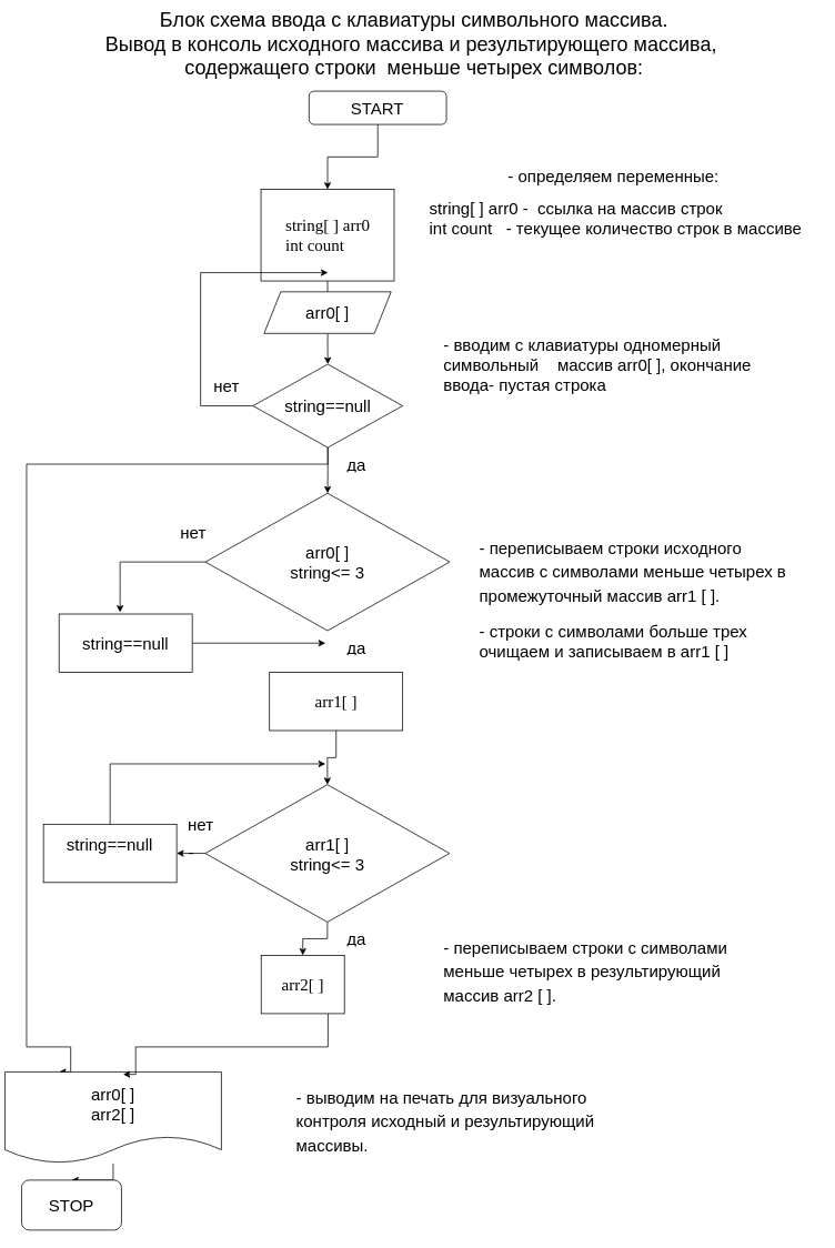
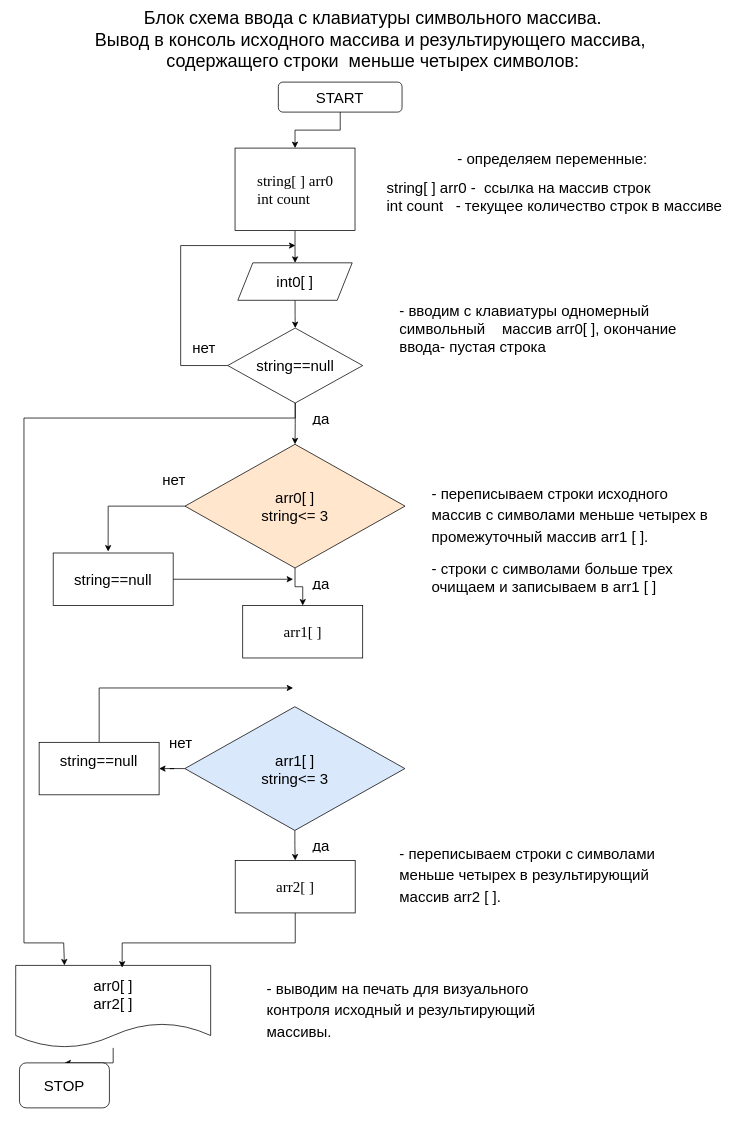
  <mxCell id="0" />
  <mxCell id="1" parent="0" />
  <mxCell id="2" value="" style="edgeStyle=orthogonalEdgeStyle;rounded=0;orthogonalLoop=1;jettySize=auto;html=1;" parent="1" source="3" target="5" edge="1"><mxGeometry relative="1" as="geometry" /></mxCell>
  <mxCell id="3" value="&lt;font style=&quot;font-size: 20px;&quot;&gt;START&lt;/font&gt;" style="rounded=1;whiteSpace=wrap;html=1;" parent="1" vertex="1"><mxGeometry x="370.25" y="109" width="165" height="40" as="geometry" /></mxCell>
  <mxCell id="4" value="" style="edgeStyle=orthogonalEdgeStyle;rounded=0;orthogonalLoop=1;jettySize=auto;html=1;" parent="1" source="5" target="7" edge="1"><mxGeometry relative="1" as="geometry" /></mxCell>
- <mxCell id="5" value="&lt;div style=&quot;text-align: left; font-size: 20px;&quot;&gt;&lt;span style=&quot;font-family: Verdana; background-color: initial;&quot;&gt;&lt;font style=&quot;font-size: 20px;&quot;&gt;string[ ] arr0&lt;/font&gt;&lt;/span&gt;&lt;/div&gt;&lt;font style=&quot;font-size: 20px;&quot;&gt;&lt;div style=&quot;text-align: left;&quot;&gt;&lt;span style=&quot;font-family: Verdana; background-color: initial;&quot;&gt;int count&lt;/span&gt;&lt;/div&gt;&lt;/font&gt;" style="rounded=0;whiteSpace=wrap;html=1;" parent="1" vertex="1"><mxGeometry x="312.5" y="227" width="160" height="110" as="geometry" /></mxCell>
+ <mxCell id="5" value="&lt;div style=&quot;text-align: left; font-size: 20px;&quot;&gt;&lt;span style=&quot;font-family: Verdana; background-color: initial;&quot;&gt;&lt;font style=&quot;font-size: 20px;&quot;&gt;string[ ] arr0&lt;/font&gt;&lt;/span&gt;&lt;/div&gt;&lt;font style=&quot;font-size: 20px;&quot;&gt;&lt;div style=&quot;text-align: left;&quot;&gt;&lt;span style=&quot;font-family: Verdana; background-color: initial;&quot;&gt;int count&lt;/span&gt;&lt;/div&gt;&lt;/font&gt;" style="rounded=0;whiteSpace=wrap;html=1;" parent="1" vertex="1"><mxGeometry x="312.5" y="197" width="160" height="110" as="geometry" /></mxCell>
  <mxCell id="6" value="" style="edgeStyle=orthogonalEdgeStyle;rounded=0;orthogonalLoop=1;jettySize=auto;html=1;" edge="1" parent="1" source="7" target="15"><mxGeometry relative="1" as="geometry" /></mxCell>
- <mxCell id="7" value="&lt;font style=&quot;font-size: 20px;&quot;&gt;arr0[ ]&lt;/font&gt;" style="shape=parallelogram;perimeter=parallelogramPerimeter;whiteSpace=wrap;html=1;fixedSize=1;" parent="1" vertex="1"><mxGeometry x="316.25" y="350" width="152.5" height="50" as="geometry" /></mxCell>
+ <mxCell id="7" value="&lt;font style=&quot;font-size: 20px;&quot;&gt;int0[ ]&lt;/font&gt;" style="shape=parallelogram;perimeter=parallelogramPerimeter;whiteSpace=wrap;html=1;fixedSize=1;" parent="1" vertex="1"><mxGeometry x="316.25" y="350" width="152.5" height="50" as="geometry" /></mxCell>
  <mxCell id="8" value="&lt;h1 style=&quot;font-size: 20px;&quot;&gt;&lt;span style=&quot;font-weight: normal;&quot;&gt;&lt;font style=&quot;font-size: 20px;&quot;&gt;- вводим с клавиатуры одномерный символьный&amp;nbsp; &amp;nbsp; массив arr0[ ], окончание ввода- пустая строка&lt;/font&gt;&lt;/span&gt;&lt;/h1&gt;&lt;div style=&quot;font-size: 20px;&quot;&gt;&lt;span style=&quot;font-weight: normal;&quot;&gt;&lt;font style=&quot;font-size: 18px;&quot;&gt;&lt;br&gt;&lt;/font&gt;&lt;/span&gt;&lt;/div&gt;" style="text;html=1;strokeColor=none;fillColor=none;spacing=5;spacingTop=-20;whiteSpace=wrap;overflow=hidden;rounded=0;" parent="1" vertex="1"><mxGeometry x="527" y="400" width="430" height="87" as="geometry" /></mxCell>
  <mxCell id="9" value="&lt;h1 style=&quot;font-size: 20px;&quot;&gt;&lt;font style=&quot;font-size: 20px;&quot;&gt;&lt;span style=&quot;font-weight: 400;&quot;&gt;&lt;font style=&quot;font-size: 20px;&quot;&gt;&amp;nbsp; &amp;nbsp; &amp;nbsp; &amp;nbsp; &amp;nbsp; &amp;nbsp; &amp;nbsp; &amp;nbsp; &amp;nbsp;- определяем переменные:&lt;/font&gt;&lt;/span&gt;&amp;nbsp;&lt;/font&gt;&lt;/h1&gt;&lt;font style=&quot;font-size: 20px;&quot;&gt;&lt;font style=&quot;font-size: 20px;&quot;&gt;&lt;font style=&quot;font-size: 20px;&quot;&gt;string[ ] arr0&lt;/font&gt;&amp;nbsp;&lt;span style=&quot;background-color: initial;&quot;&gt;-&amp;nbsp; &lt;font style=&quot;font-size: 20px;&quot;&gt;ссылка на массив строк&lt;/font&gt;&lt;br&gt;&lt;/span&gt;&lt;font style=&quot;font-size: 20px;&quot;&gt;int count&lt;/font&gt;&lt;span style=&quot;background-color: initial;&quot;&gt;&amp;nbsp; &amp;nbsp;-&amp;nbsp;&lt;/span&gt;&lt;/font&gt;&lt;font style=&quot;font-size: 20px;&quot;&gt;&lt;font style=&quot;font-size: 20px;&quot;&gt;&lt;font style=&quot;font-size: 20px;&quot;&gt;текущее количество строк в массиве&lt;/font&gt;&lt;br&gt;&lt;/font&gt;&lt;br&gt;&lt;/font&gt;&lt;/font&gt;" style="text;html=1;strokeColor=none;fillColor=none;spacing=5;spacingTop=-20;whiteSpace=wrap;overflow=hidden;rounded=0;" parent="1" vertex="1"><mxGeometry x="510" y="197" width="470" height="138" as="geometry" /></mxCell>
  <mxCell id="10" value="&lt;font style=&quot;font-size: 24px;&quot;&gt;Блок схема ввода с клавиатуры символьного массива.&lt;br&gt;Вывод в консоль исходного массива и результирующего массива,&amp;nbsp;&lt;br&gt;содержащего строки&amp;nbsp; меньше четырех символов:&lt;br&gt;&lt;/font&gt;" style="text;html=1;strokeColor=none;fillColor=none;spacing=5;spacingTop=-20;whiteSpace=wrap;overflow=hidden;rounded=0;fontSize=20;align=center;" parent="1" vertex="1"><mxGeometry x="120" y="20" width="753" height="80" as="geometry" /></mxCell>
  <mxCell id="11" value="&lt;h1 style=&quot;border-color: var(--border-color);&quot;&gt;&lt;font style=&quot;border-color: var(--border-color); font-size: 20px; font-weight: normal;&quot;&gt;- переписываем строки исходного массив с символами меньше четырех в промежуточный массив arr1 [ ].&amp;nbsp;&lt;/font&gt;&lt;/h1&gt;&lt;div&gt;&lt;font style=&quot;border-color: var(--border-color); font-size: 20px; font-weight: normal;&quot;&gt;- строки с символами больше трех очищаем и записываем в arr1 [ ]&lt;/font&gt;&lt;/div&gt;" style="text;html=1;strokeColor=none;fillColor=none;spacing=5;spacingTop=-20;whiteSpace=wrap;overflow=hidden;rounded=0;" parent="1" vertex="1"><mxGeometry x="570" y="637" width="390" height="170" as="geometry" /></mxCell>
  <mxCell id="12" style="edgeStyle=orthogonalEdgeStyle;rounded=0;orthogonalLoop=1;jettySize=auto;html=1;" edge="1" parent="1" source="15"><mxGeometry relative="1" as="geometry"><mxPoint x="393" y="327" as="targetPoint" /><Array as="points"><mxPoint x="240" y="487" /><mxPoint x="240" y="327" /></Array></mxGeometry></mxCell>
  <mxCell id="13" value="" style="edgeStyle=orthogonalEdgeStyle;rounded=0;orthogonalLoop=1;jettySize=auto;html=1;" edge="1" parent="1" source="15" target="25"><mxGeometry relative="1" as="geometry" /></mxCell>
  <mxCell id="14" style="edgeStyle=orthogonalEdgeStyle;rounded=0;orthogonalLoop=1;jettySize=auto;html=1;exitX=0.5;exitY=1;exitDx=0;exitDy=0;entryX=0.25;entryY=0;entryDx=0;entryDy=0;" edge="1" parent="1" source="15" target="18"><mxGeometry relative="1" as="geometry"><mxPoint x="90" y="1237" as="targetPoint" /><Array as="points"><mxPoint x="393" y="557" /><mxPoint x="31" y="557" /><mxPoint x="31" y="1257" /><mxPoint x="84" y="1257" /></Array></mxGeometry></mxCell>
  <mxCell id="15" value="&lt;font style=&quot;font-size: 20px;&quot;&gt;string==null&lt;/font&gt;" style="rhombus;whiteSpace=wrap;html=1;" parent="1" vertex="1"><mxGeometry x="302.75" y="437" width="180" height="100" as="geometry" /></mxCell>
  <mxCell id="16" value="&lt;h1&gt;&lt;font style=&quot;font-size: 20px; font-weight: normal;&quot;&gt;нет&lt;/font&gt;&lt;/h1&gt;" style="text;html=1;strokeColor=none;fillColor=none;spacing=5;spacingTop=-20;whiteSpace=wrap;overflow=hidden;rounded=0;fontSize=20;" parent="1" vertex="1"><mxGeometry x="251.25" y="416" width="40" height="80" as="geometry" /></mxCell>
  <mxCell id="17" value="" style="edgeStyle=orthogonalEdgeStyle;rounded=0;orthogonalLoop=1;jettySize=auto;html=1;" edge="1" parent="1" source="18" target="19"><mxGeometry relative="1" as="geometry" /></mxCell>
- <mxCell id="18" value="&lt;div style=&quot;text-align: left; font-size: 20px;&quot;&gt;&lt;font style=&quot;font-size: 20px;&quot;&gt;arr0[ ]&lt;br&gt;&lt;/font&gt;&lt;/div&gt;&lt;div style=&quot;text-align: left; font-size: 20px;&quot;&gt;&lt;font style=&quot;font-size: 20px;&quot;&gt;arr2[ ]&lt;/font&gt;&lt;/div&gt;" style="shape=document;whiteSpace=wrap;html=1;boundedLbl=1;" parent="1" vertex="1"><mxGeometry x="5" y="1287" width="260" height="110" as="geometry" /></mxCell>
+ <mxCell id="18" value="&lt;div style=&quot;text-align: left; font-size: 20px;&quot;&gt;&lt;font style=&quot;font-size: 20px;&quot;&gt;arr0[ ]&lt;br&gt;&lt;/font&gt;&lt;/div&gt;&lt;div style=&quot;text-align: left; font-size: 20px;&quot;&gt;&lt;font style=&quot;font-size: 20px;&quot;&gt;arr2[ ]&lt;/font&gt;&lt;/div&gt;" style="shape=document;whiteSpace=wrap;html=1;boundedLbl=1;" parent="1" vertex="1"><mxGeometry x="20" y="1287" width="260" height="110" as="geometry" /></mxCell>
  <mxCell id="19" value="&lt;font style=&quot;font-size: 20px;&quot;&gt;STOP&lt;/font&gt;" style="rounded=1;whiteSpace=wrap;html=1;" parent="1" vertex="1"><mxGeometry x="25" y="1417" width="120" height="60" as="geometry" /></mxCell>
  <mxCell id="20" value="&lt;h1&gt;&lt;span style=&quot;font-weight: 400;&quot;&gt;&lt;font style=&quot;font-size: 20px;&quot;&gt;да&lt;/font&gt;&lt;/span&gt;&lt;/h1&gt;" style="text;html=1;strokeColor=none;fillColor=none;spacing=5;spacingTop=-20;whiteSpace=wrap;overflow=hidden;rounded=0;" parent="1" vertex="1"><mxGeometry x="410.62" y="537" width="40" height="30" as="geometry" /></mxCell>
- <mxCell id="21" value="" style="edgeStyle=orthogonalEdgeStyle;rounded=0;orthogonalLoop=1;jettySize=auto;html=1;" edge="1" parent="1" source="22" target="28"><mxGeometry relative="1" as="geometry" /></mxCell>
  <mxCell id="22" value="&lt;div style=&quot;text-align: left;&quot;&gt;&lt;span style=&quot;background-color: initial; font-family: Verdana; font-size: 20px;&quot;&gt;arr1[ ]&lt;/span&gt;&lt;/div&gt;" style="rounded=0;whiteSpace=wrap;html=1;" vertex="1" parent="1"><mxGeometry x="322.75" y="807" width="160" height="70" as="geometry" /></mxCell>
+ <mxCell id="23" value="" style="edgeStyle=orthogonalEdgeStyle;rounded=0;orthogonalLoop=1;jettySize=auto;html=1;" edge="1" parent="1" source="25" target="22"><mxGeometry relative="1" as="geometry" /></mxCell>
  <mxCell id="24" style="edgeStyle=orthogonalEdgeStyle;rounded=0;orthogonalLoop=1;jettySize=auto;html=1;entryX=0.458;entryY=-0.029;entryDx=0;entryDy=0;entryPerimeter=0;" edge="1" parent="1" source="25" target="31"><mxGeometry relative="1" as="geometry"><mxPoint x="160" y="757" as="targetPoint" /><Array as="points"><mxPoint x="143" y="675" /></Array></mxGeometry></mxCell>
- <mxCell id="25" value="&lt;font style=&quot;font-size: 20px;&quot;&gt;arr0[ ]&lt;br&gt;string&amp;lt;= 3&lt;/font&gt;" style="rhombus;whiteSpace=wrap;html=1;" vertex="1" parent="1"><mxGeometry x="245.78" y="592" width="293.44" height="165" as="geometry" /></mxCell>
+ <mxCell id="25" value="&lt;font style=&quot;font-size: 20px;&quot;&gt;arr0[ ]&lt;br&gt;string&amp;lt;= 3&lt;/font&gt;" style="rhombus;whiteSpace=wrap;html=1;fillColor=#ffe6cc;" vertex="1" parent="1"><mxGeometry x="245.78" y="592" width="293.44" height="165" as="geometry" /></mxCell>
  <mxCell id="26" value="" style="edgeStyle=orthogonalEdgeStyle;rounded=0;orthogonalLoop=1;jettySize=auto;html=1;" edge="1" parent="1" source="28" target="35"><mxGeometry relative="1" as="geometry" /></mxCell>
  <mxCell id="27" value="" style="edgeStyle=orthogonalEdgeStyle;rounded=0;orthogonalLoop=1;jettySize=auto;html=1;" edge="1" parent="1" source="28" target="38"><mxGeometry relative="1" as="geometry" /></mxCell>
- <mxCell id="28" value="&lt;font style=&quot;font-size: 20px;&quot;&gt;arr1[ ]&lt;br style=&quot;border-color: var(--border-color);&quot;&gt;string&amp;lt;= 3&lt;/font&gt;" style="rhombus;whiteSpace=wrap;html=1;" vertex="1" parent="1"><mxGeometry x="245.56" y="942" width="293.44" height="165" as="geometry" /></mxCell>
+ <mxCell id="28" value="&lt;font style=&quot;font-size: 20px;&quot;&gt;arr1[ ]&lt;br style=&quot;border-color: var(--border-color);&quot;&gt;string&amp;lt;= 3&lt;/font&gt;" style="rhombus;whiteSpace=wrap;html=1;fillColor=#dae8fc;" vertex="1" parent="1"><mxGeometry x="245.56" y="942" width="293.44" height="165" as="geometry" /></mxCell>
  <mxCell id="29" value="&lt;h1&gt;&lt;span style=&quot;font-weight: 400;&quot;&gt;&lt;font style=&quot;font-size: 20px;&quot;&gt;да&lt;/font&gt;&lt;/span&gt;&lt;/h1&gt;" style="text;html=1;strokeColor=none;fillColor=none;spacing=5;spacingTop=-20;whiteSpace=wrap;overflow=hidden;rounded=0;" vertex="1" parent="1"><mxGeometry x="410.62" y="757" width="40" height="30" as="geometry" /></mxCell>
  <mxCell id="30" style="edgeStyle=orthogonalEdgeStyle;rounded=0;orthogonalLoop=1;jettySize=auto;html=1;" edge="1" parent="1" source="31"><mxGeometry relative="1" as="geometry"><mxPoint x="390" y="772" as="targetPoint" /></mxGeometry></mxCell>
  <mxCell id="31" value="&lt;div style=&quot;text-align: left;&quot;&gt;&lt;font style=&quot;font-size: 20px;&quot;&gt;string==null&lt;/font&gt;&lt;br&gt;&lt;/div&gt;" style="rounded=0;whiteSpace=wrap;html=1;" vertex="1" parent="1"><mxGeometry x="70" y="737" width="160" height="70" as="geometry" /></mxCell>
  <mxCell id="32" value="&lt;h1&gt;&lt;font style=&quot;font-size: 20px; font-weight: normal;&quot;&gt;нет&lt;/font&gt;&lt;/h1&gt;" style="text;html=1;strokeColor=none;fillColor=none;spacing=5;spacingTop=-20;whiteSpace=wrap;overflow=hidden;rounded=0;fontSize=20;" vertex="1" parent="1"><mxGeometry x="211.25" y="592" width="40" height="80" as="geometry" /></mxCell>
  <mxCell id="33" value="&lt;h1 style=&quot;border-color: var(--border-color);&quot;&gt;&lt;font style=&quot;border-color: var(--border-color); font-size: 20px; font-weight: normal;&quot;&gt;- переписываем строки с символами меньше четырех в результирующий&amp;nbsp; массив arr2 [ ].&amp;nbsp;&lt;/font&gt;&lt;/h1&gt;" style="text;html=1;strokeColor=none;fillColor=none;spacing=5;spacingTop=-20;whiteSpace=wrap;overflow=hidden;rounded=0;" vertex="1" parent="1"><mxGeometry x="527" y="1117" width="390" height="100" as="geometry" /></mxCell>
  <mxCell id="34" style="edgeStyle=orthogonalEdgeStyle;rounded=0;orthogonalLoop=1;jettySize=auto;html=1;entryX=0.546;entryY=0.027;entryDx=0;entryDy=0;entryPerimeter=0;" edge="1" parent="1" source="35" target="18"><mxGeometry relative="1" as="geometry"><mxPoint x="370" y="1307" as="targetPoint" /><Array as="points"><mxPoint x="393" y="1257" /><mxPoint x="162" y="1257" /></Array></mxGeometry></mxCell>
- <mxCell id="35" value="&lt;div style=&quot;text-align: left;&quot;&gt;&lt;span style=&quot;background-color: initial; font-family: Verdana; font-size: 20px;&quot;&gt;arr2[ ]&lt;/span&gt;&lt;/div&gt;" style="rounded=0;whiteSpace=wrap;html=1;" vertex="1" parent="1"><mxGeometry x="312.75" y="1147" width="100" height="70" as="geometry" /></mxCell>
+ <mxCell id="35" value="&lt;div style=&quot;text-align: left;&quot;&gt;&lt;span style=&quot;background-color: initial; font-family: Verdana; font-size: 20px;&quot;&gt;arr2[ ]&lt;/span&gt;&lt;/div&gt;" style="rounded=0;whiteSpace=wrap;html=1;" vertex="1" parent="1"><mxGeometry x="312.75" y="1147" width="160" height="70" as="geometry" /></mxCell>
  <mxCell id="36" value="&lt;h1&gt;&lt;span style=&quot;font-weight: 400;&quot;&gt;&lt;font style=&quot;font-size: 20px;&quot;&gt;да&lt;/font&gt;&lt;/span&gt;&lt;/h1&gt;" style="text;html=1;strokeColor=none;fillColor=none;spacing=5;spacingTop=-20;whiteSpace=wrap;overflow=hidden;rounded=0;" vertex="1" parent="1"><mxGeometry x="410.62" y="1107" width="40" height="30" as="geometry" /></mxCell>
  <mxCell id="37" style="edgeStyle=orthogonalEdgeStyle;rounded=0;orthogonalLoop=1;jettySize=auto;html=1;" edge="1" parent="1" source="38"><mxGeometry relative="1" as="geometry"><mxPoint x="390" y="917" as="targetPoint" /><Array as="points"><mxPoint x="131" y="917" /></Array></mxGeometry></mxCell>
  <mxCell id="38" value="&lt;div style=&quot;text-align: left;&quot;&gt;&lt;font style=&quot;font-size: 20px;&quot;&gt;string==null&lt;/font&gt;&lt;br&gt;&lt;/div&gt;&lt;div style=&quot;text-align: left;&quot;&gt;&lt;font style=&quot;font-size: 20px;&quot;&gt;&lt;br&gt;&lt;/font&gt;&lt;/div&gt;" style="rounded=0;whiteSpace=wrap;html=1;" vertex="1" parent="1"><mxGeometry x="51.25" y="989.5" width="160" height="70" as="geometry" /></mxCell>
  <mxCell id="39" value="&lt;h1&gt;&lt;font style=&quot;font-size: 20px; font-weight: normal;&quot;&gt;нет&lt;/font&gt;&lt;/h1&gt;" style="text;html=1;strokeColor=none;fillColor=none;spacing=5;spacingTop=-20;whiteSpace=wrap;overflow=hidden;rounded=0;fontSize=20;" vertex="1" parent="1"><mxGeometry x="220" y="942" width="40" height="80" as="geometry" /></mxCell>
  <mxCell id="40" value="&lt;h1 style=&quot;border-color: var(--border-color);&quot;&gt;&lt;font style=&quot;border-color: var(--border-color); font-size: 20px; font-weight: normal;&quot;&gt;- выводим на печать для визуального контроля исходный и результирующий&amp;nbsp; массивы.&amp;nbsp;&lt;/font&gt;&lt;/h1&gt;" style="text;html=1;strokeColor=none;fillColor=none;spacing=5;spacingTop=-20;whiteSpace=wrap;overflow=hidden;rounded=0;" vertex="1" parent="1"><mxGeometry x="350" y="1297" width="430" height="100" as="geometry" /></mxCell>
